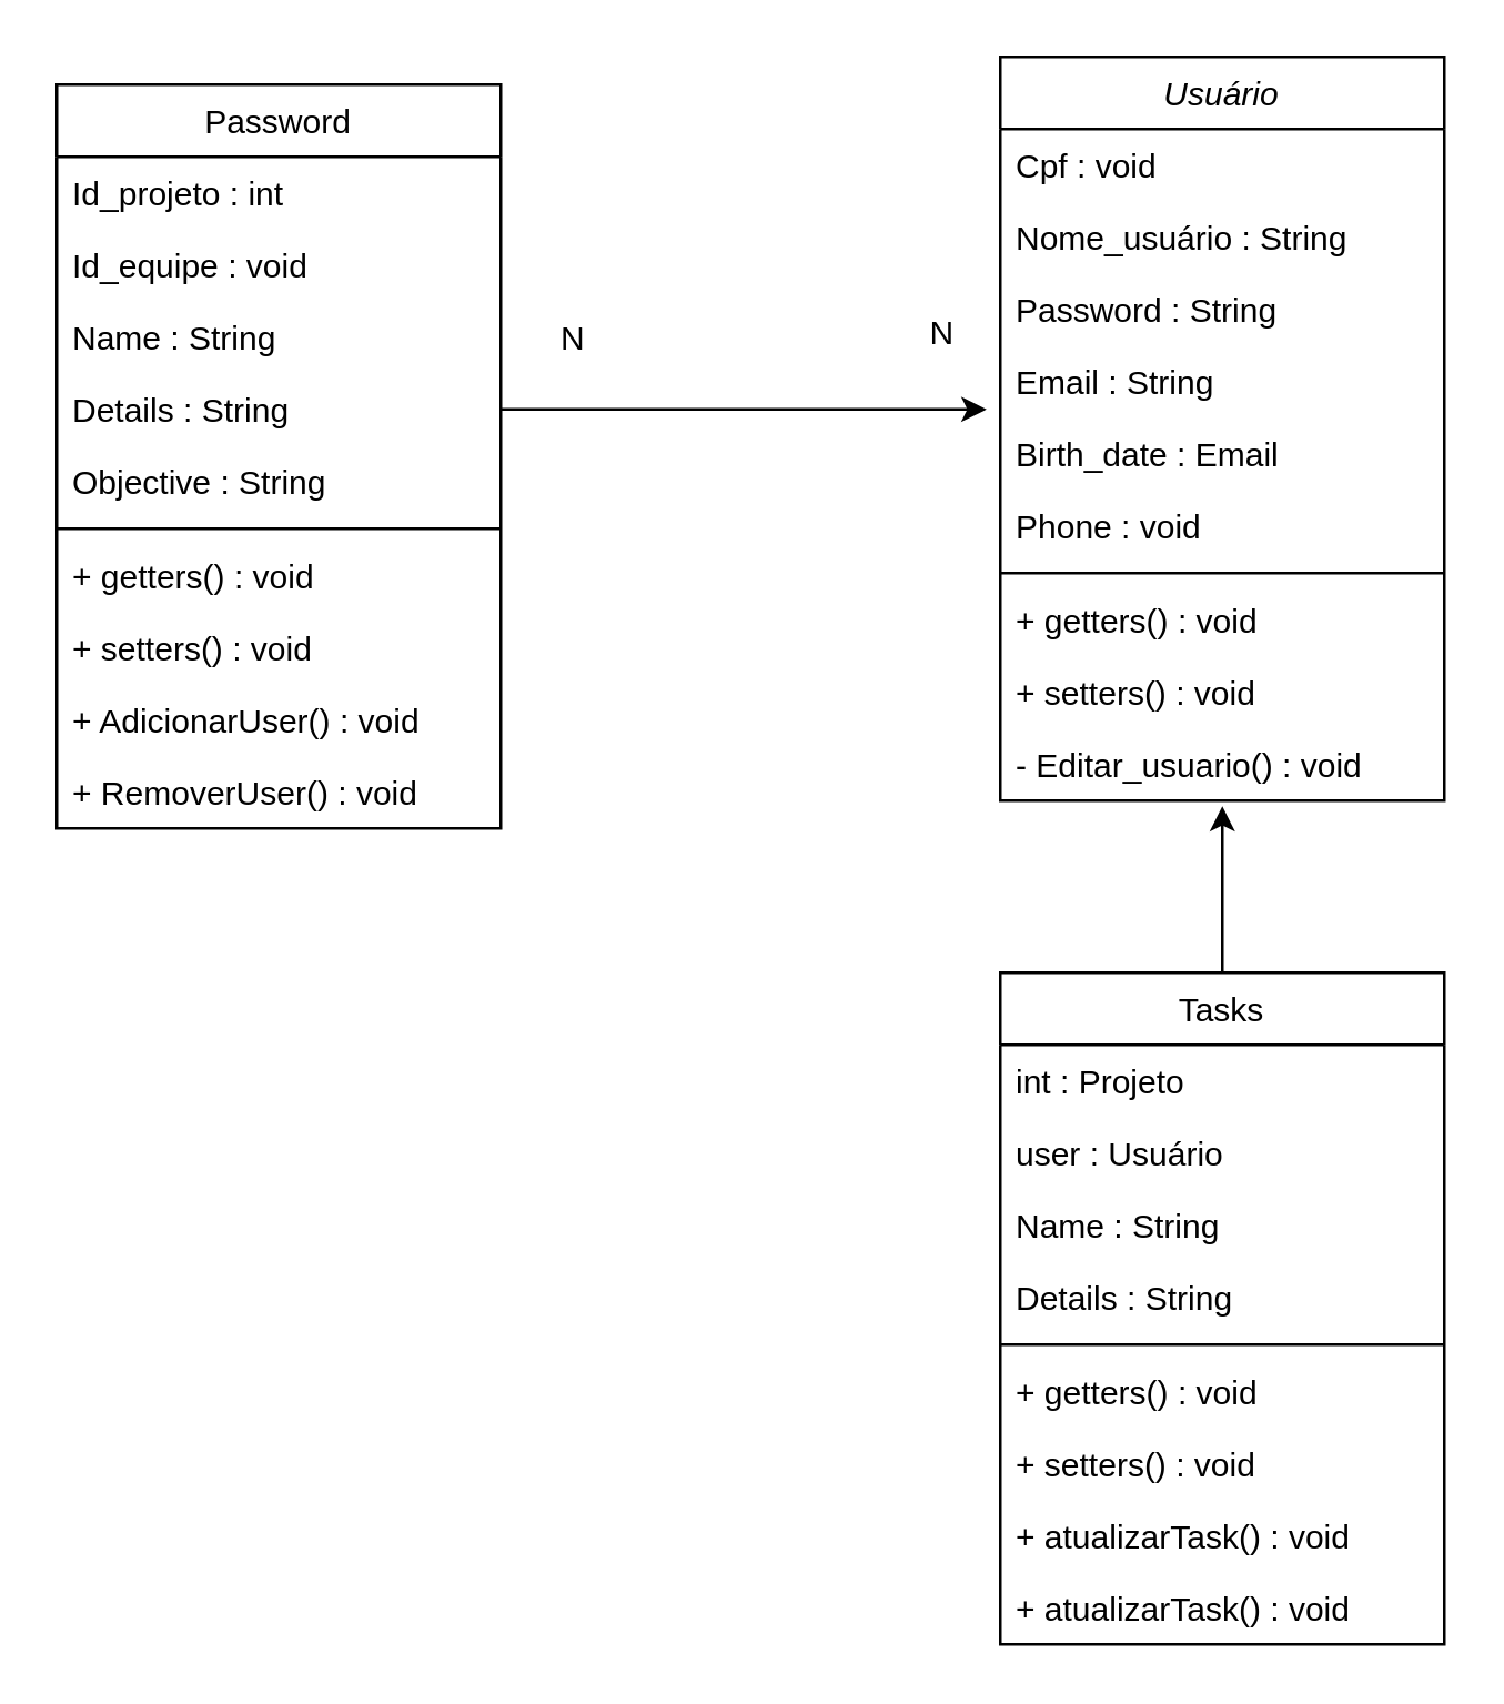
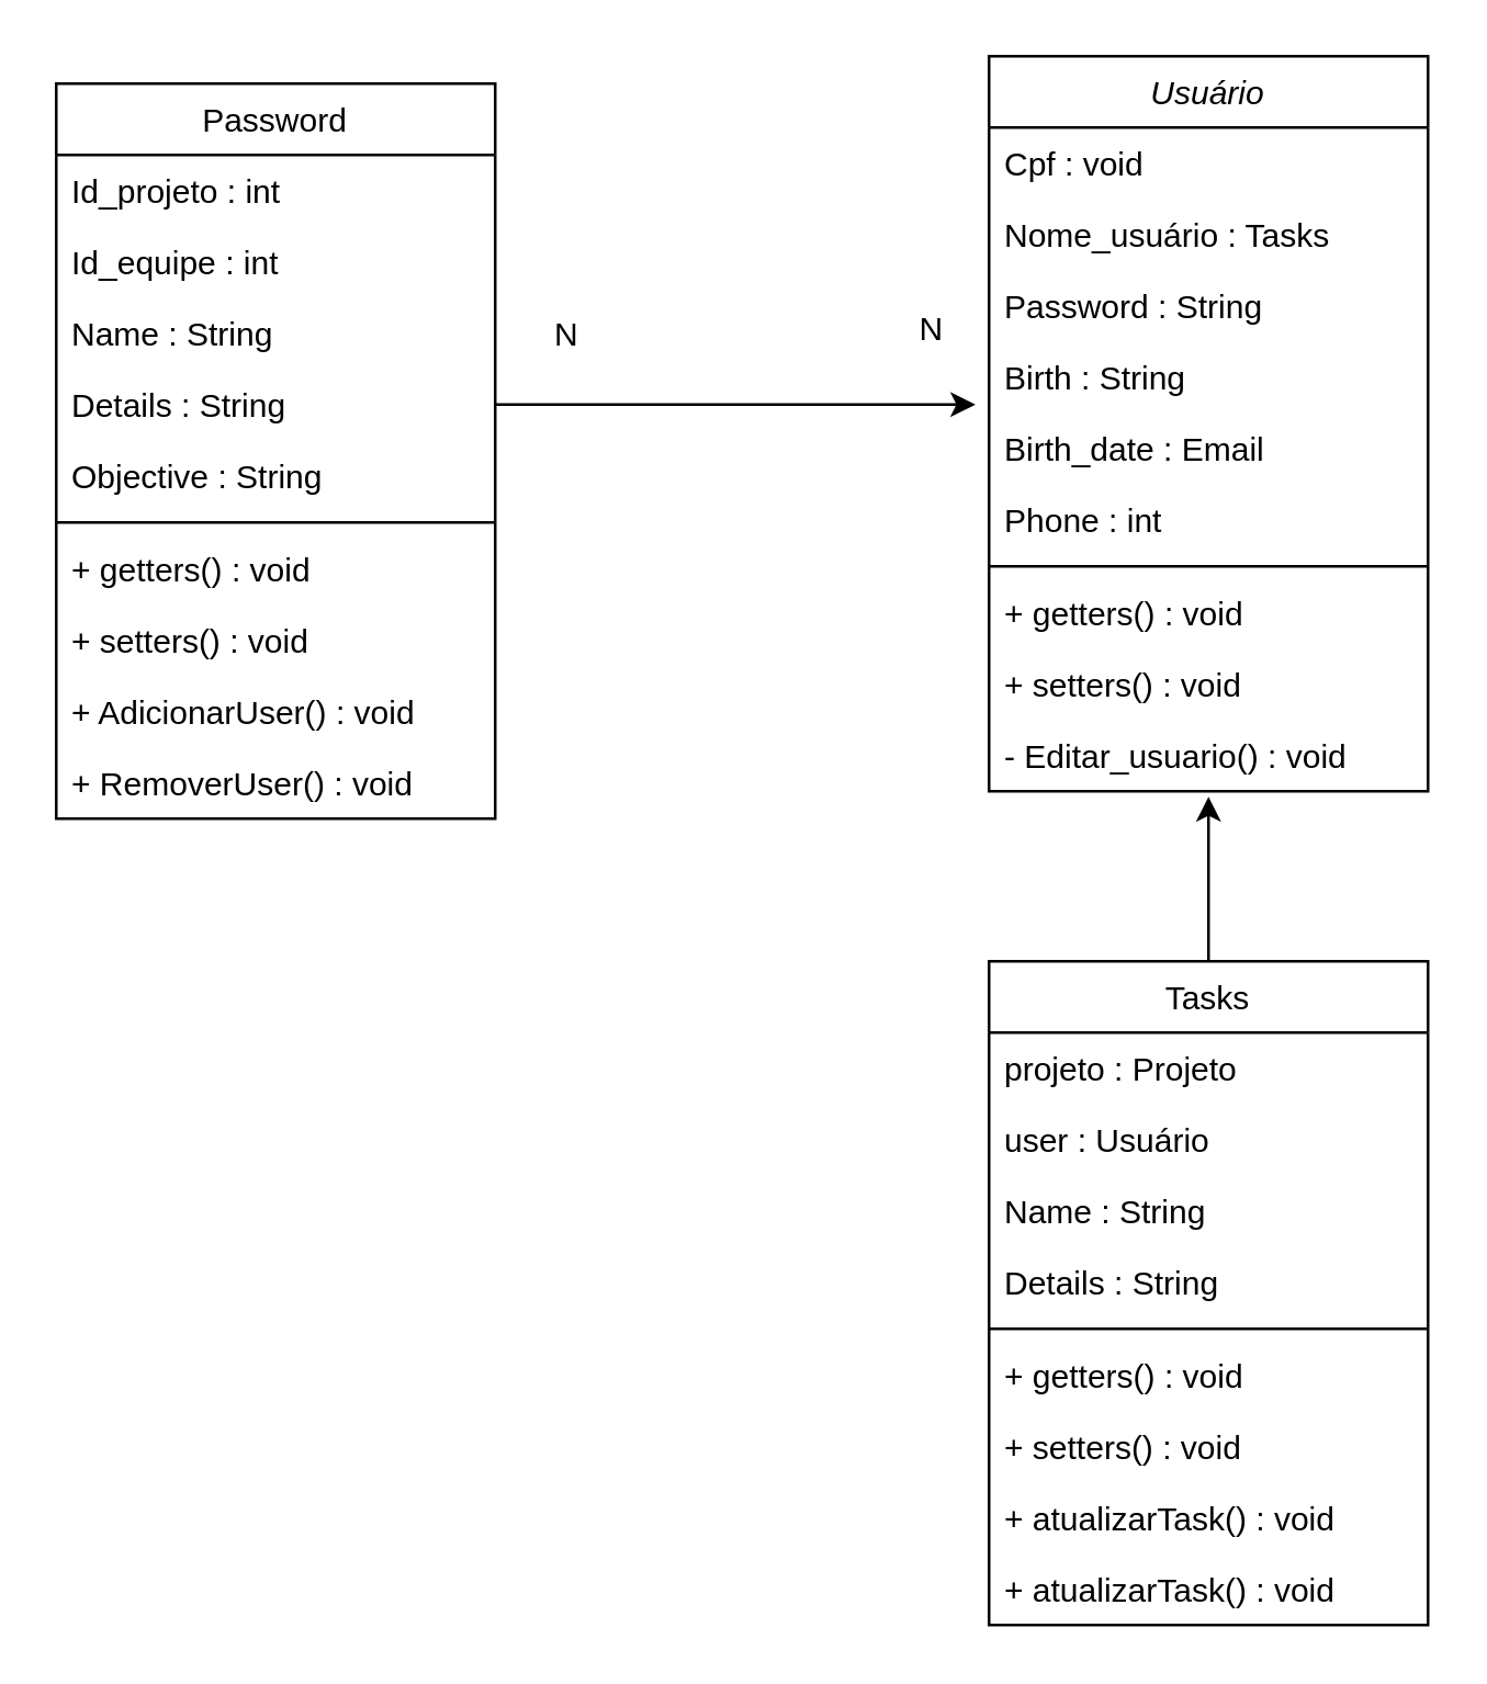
  <mxCell id="0" />
  <mxCell id="1" parent="0" />
  <mxCell id="2" style="edgeStyle=orthogonalEdgeStyle;rounded=0;orthogonalLoop=1;jettySize=auto;html=1;" edge="1" parent="1" source="3"><mxGeometry relative="1" as="geometry"><mxPoint x="440" y="290" as="targetPoint" /></mxGeometry></mxCell>
  <mxCell id="3" value="Tasks" style="swimlane;fontStyle=0;align=center;verticalAlign=top;childLayout=stackLayout;horizontal=1;startSize=26;horizontalStack=0;resizeParent=1;resizeLast=0;collapsible=1;marginBottom=0;rounded=0;shadow=0;strokeWidth=1;" parent="1" vertex="1"><mxGeometry x="360" y="350" width="160" height="242" as="geometry"><mxRectangle x="550" y="140" width="160" height="26" as="alternateBounds" /></mxGeometry></mxCell>
- <mxCell id="4" value="int : Projeto" style="text;align=left;verticalAlign=top;spacingLeft=4;spacingRight=4;overflow=hidden;rotatable=0;points=[[0,0.5],[1,0.5]];portConstraint=eastwest;" parent="3" vertex="1"><mxGeometry y="26" width="160" height="26" as="geometry" /></mxCell>
+ <mxCell id="4" value="projeto : Projeto" style="text;align=left;verticalAlign=top;spacingLeft=4;spacingRight=4;overflow=hidden;rotatable=0;points=[[0,0.5],[1,0.5]];portConstraint=eastwest;" parent="3" vertex="1"><mxGeometry y="26" width="160" height="26" as="geometry" /></mxCell>
  <mxCell id="5" value="user : Usuário" style="text;align=left;verticalAlign=top;spacingLeft=4;spacingRight=4;overflow=hidden;rotatable=0;points=[[0,0.5],[1,0.5]];portConstraint=eastwest;" parent="3" vertex="1"><mxGeometry y="52" width="160" height="26" as="geometry" /></mxCell>
  <mxCell id="6" value="Name : String " style="text;align=left;verticalAlign=top;spacingLeft=4;spacingRight=4;overflow=hidden;rotatable=0;points=[[0,0.5],[1,0.5]];portConstraint=eastwest;rounded=0;shadow=0;html=0;" parent="3" vertex="1"><mxGeometry y="78" width="160" height="26" as="geometry" /></mxCell>
  <mxCell id="7" value="Details : String" style="text;align=left;verticalAlign=top;spacingLeft=4;spacingRight=4;overflow=hidden;rotatable=0;points=[[0,0.5],[1,0.5]];portConstraint=eastwest;rounded=0;shadow=0;html=0;" parent="3" vertex="1"><mxGeometry y="104" width="160" height="26" as="geometry" /></mxCell>
  <mxCell id="8" value="" style="line;html=1;strokeWidth=1;align=left;verticalAlign=middle;spacingTop=-1;spacingLeft=3;spacingRight=3;rotatable=0;labelPosition=right;points=[];portConstraint=eastwest;" parent="3" vertex="1"><mxGeometry y="130" width="160" height="8" as="geometry" /></mxCell>
  <mxCell id="9" value="+ getters() : void" style="text;align=left;verticalAlign=top;spacingLeft=4;spacingRight=4;overflow=hidden;rotatable=0;points=[[0,0.5],[1,0.5]];portConstraint=eastwest;" parent="3" vertex="1"><mxGeometry y="138" width="160" height="26" as="geometry" /></mxCell>
  <mxCell id="10" value="+ setters() : void" style="text;align=left;verticalAlign=top;spacingLeft=4;spacingRight=4;overflow=hidden;rotatable=0;points=[[0,0.5],[1,0.5]];portConstraint=eastwest;" parent="3" vertex="1"><mxGeometry y="164" width="160" height="26" as="geometry" /></mxCell>
  <mxCell id="11" value="+ atualizarTask() : void" style="text;align=left;verticalAlign=top;spacingLeft=4;spacingRight=4;overflow=hidden;rotatable=0;points=[[0,0.5],[1,0.5]];portConstraint=eastwest;" vertex="1" parent="3"><mxGeometry y="190" width="160" height="26" as="geometry" /></mxCell>
  <mxCell id="12" value="+ atualizarTask() : void" style="text;align=left;verticalAlign=top;spacingLeft=4;spacingRight=4;overflow=hidden;rotatable=0;points=[[0,0.5],[1,0.5]];portConstraint=eastwest;" vertex="1" parent="3"><mxGeometry y="216" width="160" height="26" as="geometry" /></mxCell>
  <mxCell id="13" value="Usuário" style="swimlane;fontStyle=2;align=center;verticalAlign=top;childLayout=stackLayout;horizontal=1;startSize=26;horizontalStack=0;resizeParent=1;resizeLast=0;collapsible=1;marginBottom=0;rounded=0;shadow=0;strokeWidth=1;" vertex="1" parent="1"><mxGeometry x="360" y="20" width="160" height="268" as="geometry"><mxRectangle x="230" y="140" width="160" height="26" as="alternateBounds" /></mxGeometry></mxCell>
  <mxCell id="14" value="Cpf : void  " style="text;align=left;verticalAlign=top;spacingLeft=4;spacingRight=4;overflow=hidden;rotatable=0;points=[[0,0.5],[1,0.5]];portConstraint=eastwest;" vertex="1" parent="13"><mxGeometry y="26" width="160" height="26" as="geometry" /></mxCell>
- <mxCell id="15" value="Nome_usuário : String" style="text;align=left;verticalAlign=top;spacingLeft=4;spacingRight=4;overflow=hidden;rotatable=0;points=[[0,0.5],[1,0.5]];portConstraint=eastwest;" vertex="1" parent="13"><mxGeometry y="52" width="160" height="26" as="geometry" /></mxCell>
+ <mxCell id="15" value="Nome_usuário : Tasks" style="text;align=left;verticalAlign=top;spacingLeft=4;spacingRight=4;overflow=hidden;rotatable=0;points=[[0,0.5],[1,0.5]];portConstraint=eastwest;" vertex="1" parent="13"><mxGeometry y="52" width="160" height="26" as="geometry" /></mxCell>
  <mxCell id="16" value="Password : String" style="text;align=left;verticalAlign=top;spacingLeft=4;spacingRight=4;overflow=hidden;rotatable=0;points=[[0,0.5],[1,0.5]];portConstraint=eastwest;rounded=0;shadow=0;html=0;" vertex="1" parent="13"><mxGeometry y="78" width="160" height="26" as="geometry" /></mxCell>
- <mxCell id="17" value="Email : String" style="text;align=left;verticalAlign=top;spacingLeft=4;spacingRight=4;overflow=hidden;rotatable=0;points=[[0,0.5],[1,0.5]];portConstraint=eastwest;rounded=0;shadow=0;html=0;" vertex="1" parent="13"><mxGeometry y="104" width="160" height="26" as="geometry" /></mxCell>
+ <mxCell id="17" value="Birth : String" style="text;align=left;verticalAlign=top;spacingLeft=4;spacingRight=4;overflow=hidden;rotatable=0;points=[[0,0.5],[1,0.5]];portConstraint=eastwest;rounded=0;shadow=0;html=0;" vertex="1" parent="13"><mxGeometry y="104" width="160" height="26" as="geometry" /></mxCell>
  <mxCell id="18" value="Birth_date : Email" style="text;align=left;verticalAlign=top;spacingLeft=4;spacingRight=4;overflow=hidden;rotatable=0;points=[[0,0.5],[1,0.5]];portConstraint=eastwest;rounded=0;shadow=0;html=0;" vertex="1" parent="13"><mxGeometry y="130" width="160" height="26" as="geometry" /></mxCell>
- <mxCell id="19" value="Phone : void" style="text;align=left;verticalAlign=top;spacingLeft=4;spacingRight=4;overflow=hidden;rotatable=0;points=[[0,0.5],[1,0.5]];portConstraint=eastwest;rounded=0;shadow=0;html=0;" vertex="1" parent="13"><mxGeometry y="156" width="160" height="26" as="geometry" /></mxCell>
+ <mxCell id="19" value="Phone : int" style="text;align=left;verticalAlign=top;spacingLeft=4;spacingRight=4;overflow=hidden;rotatable=0;points=[[0,0.5],[1,0.5]];portConstraint=eastwest;rounded=0;shadow=0;html=0;" vertex="1" parent="13"><mxGeometry y="156" width="160" height="26" as="geometry" /></mxCell>
  <mxCell id="20" value="" style="line;html=1;strokeWidth=1;align=left;verticalAlign=middle;spacingTop=-1;spacingLeft=3;spacingRight=3;rotatable=0;labelPosition=right;points=[];portConstraint=eastwest;" vertex="1" parent="13"><mxGeometry y="182" width="160" height="8" as="geometry" /></mxCell>
  <mxCell id="21" value="+ getters() : void" style="text;align=left;verticalAlign=top;spacingLeft=4;spacingRight=4;overflow=hidden;rotatable=0;points=[[0,0.5],[1,0.5]];portConstraint=eastwest;" vertex="1" parent="13"><mxGeometry y="190" width="160" height="26" as="geometry" /></mxCell>
  <mxCell id="22" value="+ setters() : void" style="text;align=left;verticalAlign=top;spacingLeft=4;spacingRight=4;overflow=hidden;rotatable=0;points=[[0,0.5],[1,0.5]];portConstraint=eastwest;" vertex="1" parent="13"><mxGeometry y="216" width="160" height="26" as="geometry" /></mxCell>
  <mxCell id="23" value="- Editar_usuario() : void " style="text;align=left;verticalAlign=top;spacingLeft=4;spacingRight=4;overflow=hidden;rotatable=0;points=[[0,0.5],[1,0.5]];portConstraint=eastwest;" vertex="1" parent="13"><mxGeometry y="242" width="160" height="26" as="geometry" /></mxCell>
  <mxCell id="24" value="N" style="resizable=0;align=left;verticalAlign=bottom;labelBackgroundColor=none;fontSize=12;" connectable="0" vertex="1" parent="1"><mxGeometry x="200" y="130" as="geometry" /></mxCell>
  <mxCell id="25" value="N" style="resizable=0;align=left;verticalAlign=bottom;labelBackgroundColor=none;fontSize=12;" connectable="0" vertex="1" parent="1"><mxGeometry x="220" y="140" as="geometry"><mxPoint x="113" y="-12" as="offset" /></mxGeometry></mxCell>
  <mxCell id="26" value="Password" style="swimlane;fontStyle=0;align=center;verticalAlign=top;childLayout=stackLayout;horizontal=1;startSize=26;horizontalStack=0;resizeParent=1;resizeLast=0;collapsible=1;marginBottom=0;rounded=0;shadow=0;strokeWidth=1;" vertex="1" parent="1"><mxGeometry x="20" y="30" width="160" height="268" as="geometry"><mxRectangle x="550" y="140" width="160" height="26" as="alternateBounds" /></mxGeometry></mxCell>
  <mxCell id="27" value="Id_projeto : int" style="text;align=left;verticalAlign=top;spacingLeft=4;spacingRight=4;overflow=hidden;rotatable=0;points=[[0,0.5],[1,0.5]];portConstraint=eastwest;" vertex="1" parent="26"><mxGeometry y="26" width="160" height="26" as="geometry" /></mxCell>
- <mxCell id="28" value="Id_equipe : void" style="text;align=left;verticalAlign=top;spacingLeft=4;spacingRight=4;overflow=hidden;rotatable=0;points=[[0,0.5],[1,0.5]];portConstraint=eastwest;" vertex="1" parent="26"><mxGeometry y="52" width="160" height="26" as="geometry" /></mxCell>
+ <mxCell id="28" value="Id_equipe : int" style="text;align=left;verticalAlign=top;spacingLeft=4;spacingRight=4;overflow=hidden;rotatable=0;points=[[0,0.5],[1,0.5]];portConstraint=eastwest;" vertex="1" parent="26"><mxGeometry y="52" width="160" height="26" as="geometry" /></mxCell>
  <mxCell id="29" value="Name : String " style="text;align=left;verticalAlign=top;spacingLeft=4;spacingRight=4;overflow=hidden;rotatable=0;points=[[0,0.5],[1,0.5]];portConstraint=eastwest;rounded=0;shadow=0;html=0;" vertex="1" parent="26"><mxGeometry y="78" width="160" height="26" as="geometry" /></mxCell>
  <mxCell id="30" value="Details : String" style="text;align=left;verticalAlign=top;spacingLeft=4;spacingRight=4;overflow=hidden;rotatable=0;points=[[0,0.5],[1,0.5]];portConstraint=eastwest;rounded=0;shadow=0;html=0;" vertex="1" parent="26"><mxGeometry y="104" width="160" height="26" as="geometry" /></mxCell>
  <mxCell id="31" value="Objective : String" style="text;align=left;verticalAlign=top;spacingLeft=4;spacingRight=4;overflow=hidden;rotatable=0;points=[[0,0.5],[1,0.5]];portConstraint=eastwest;rounded=0;shadow=0;html=0;" vertex="1" parent="26"><mxGeometry y="130" width="160" height="26" as="geometry" /></mxCell>
  <mxCell id="32" value="" style="line;html=1;strokeWidth=1;align=left;verticalAlign=middle;spacingTop=-1;spacingLeft=3;spacingRight=3;rotatable=0;labelPosition=right;points=[];portConstraint=eastwest;" vertex="1" parent="26"><mxGeometry y="156" width="160" height="8" as="geometry" /></mxCell>
  <mxCell id="33" value="+ getters() : void" style="text;align=left;verticalAlign=top;spacingLeft=4;spacingRight=4;overflow=hidden;rotatable=0;points=[[0,0.5],[1,0.5]];portConstraint=eastwest;" vertex="1" parent="26"><mxGeometry y="164" width="160" height="26" as="geometry" /></mxCell>
  <mxCell id="34" value="+ setters() : void" style="text;align=left;verticalAlign=top;spacingLeft=4;spacingRight=4;overflow=hidden;rotatable=0;points=[[0,0.5],[1,0.5]];portConstraint=eastwest;" vertex="1" parent="26"><mxGeometry y="190" width="160" height="26" as="geometry" /></mxCell>
  <mxCell id="35" value="+ AdicionarUser() : void" style="text;align=left;verticalAlign=top;spacingLeft=4;spacingRight=4;overflow=hidden;rotatable=0;points=[[0,0.5],[1,0.5]];portConstraint=eastwest;" vertex="1" parent="26"><mxGeometry y="216" width="160" height="26" as="geometry" /></mxCell>
  <mxCell id="36" value="+ RemoverUser() : void" style="text;align=left;verticalAlign=top;spacingLeft=4;spacingRight=4;overflow=hidden;rotatable=0;points=[[0,0.5],[1,0.5]];portConstraint=eastwest;" vertex="1" parent="26"><mxGeometry y="242" width="160" height="26" as="geometry" /></mxCell>
  <mxCell id="37" style="edgeStyle=orthogonalEdgeStyle;rounded=0;orthogonalLoop=1;jettySize=auto;html=1;entryX=-0.031;entryY=0.885;entryDx=0;entryDy=0;entryPerimeter=0;" edge="1" parent="1" source="30" target="17"><mxGeometry relative="1" as="geometry" /></mxCell>
